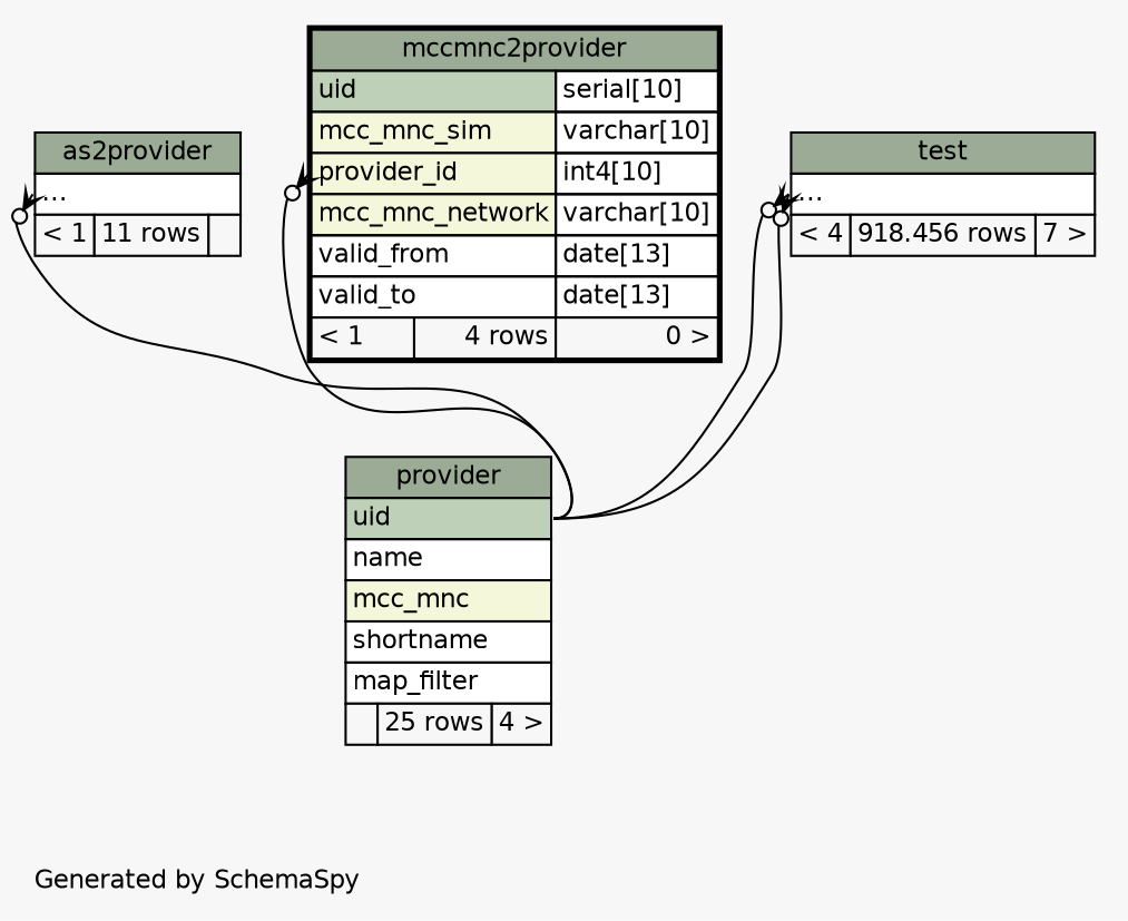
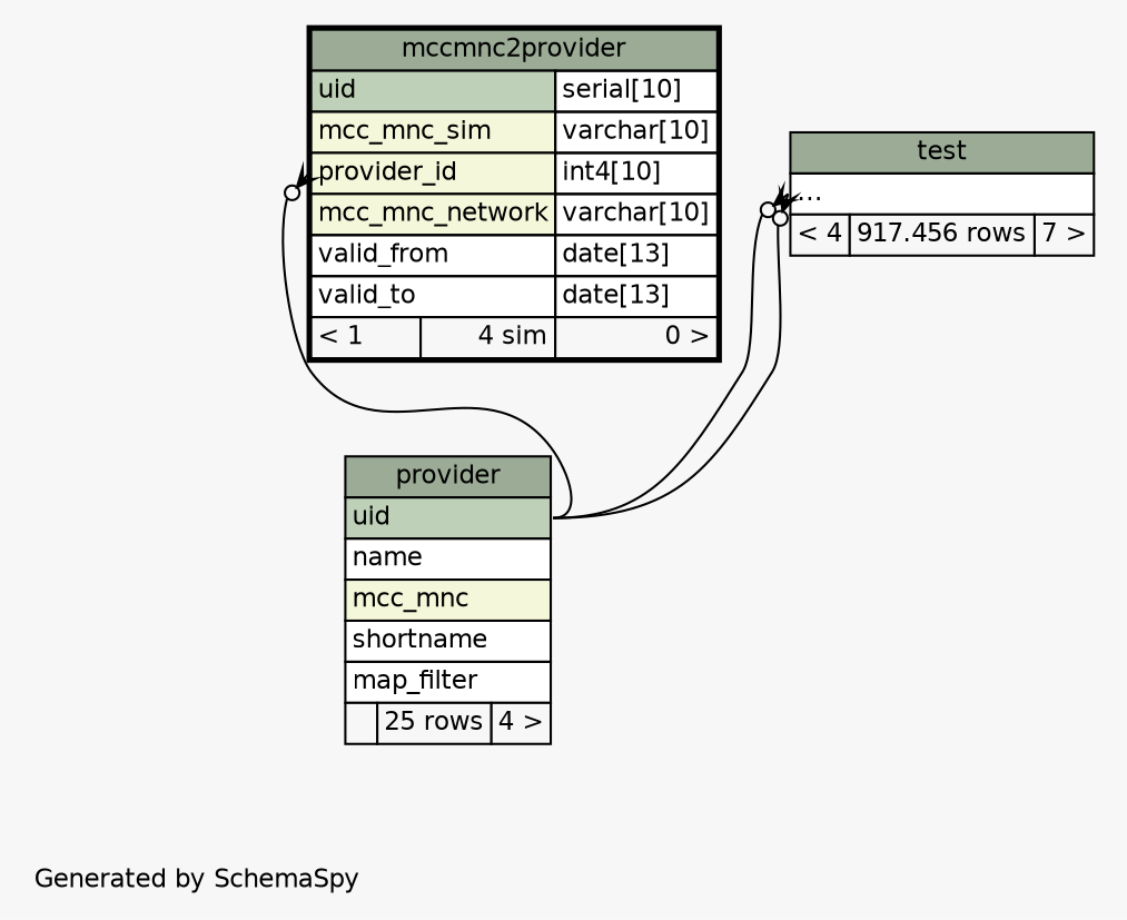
  digraph {
    bgcolor="#f7f7f7"
    fontname=Helvetica
    fontsize=11
    label="\nGenerated by SchemaSpy"
    labeljust=l
    nodesep=0.18
    rankdir=TB
    ranksep=0.46
    node [fontname=Helvetica fontsize=11 shape=plaintext]
    edge [arrowhead=none arrowsize=0.8 arrowtail=crowodot dir=back headport="uid:e" tailport="elipses:w"]
-   n1 [label=<     <TABLE BORDER="0" CELLBORDER="1" CELLSPACING="0" BGCOLOR="#ffffff">       <TR><TD COLSPAN="3" BGCOLOR="#9bab96" ALIGN="CENTER">as2provider</TD></TR>       <TR><TD PORT="elipses" COLSPAN="3" ALIGN="LEFT">...</TD></TR>       <TR><TD ALIGN="LEFT" BGCOLOR="#f7f7f7">&lt; 1</TD><TD ALIGN="RIGHT" BGCOLOR="#f7f7f7">11 rows</TD><TD ALIGN="RIGHT" BGCOLOR="#f7f7f7">  </TD></TR>     </TABLE>>]
    n2 [label=<     <TABLE BORDER="0" CELLBORDER="1" CELLSPACING="0" BGCOLOR="#ffffff">       <TR><TD COLSPAN="3" BGCOLOR="#9bab96" ALIGN="CENTER">provider</TD></TR>       <TR><TD PORT="uid" COLSPAN="3" BGCOLOR="#bed1b8" ALIGN="LEFT">uid</TD></TR>       <TR><TD PORT="name" COLSPAN="3" ALIGN="LEFT">name</TD></TR>       <TR><TD PORT="mcc_mnc" COLSPAN="3" BGCOLOR="#f4f7da" ALIGN="LEFT">mcc_mnc</TD></TR>       <TR><TD PORT="shortname" COLSPAN="3" ALIGN="LEFT">shortname</TD></TR>       <TR><TD PORT="map_filter" COLSPAN="3" ALIGN="LEFT">map_filter</TD></TR>       <TR><TD ALIGN="LEFT" BGCOLOR="#f7f7f7">  </TD><TD ALIGN="RIGHT" BGCOLOR="#f7f7f7">25 rows</TD><TD ALIGN="RIGHT" BGCOLOR="#f7f7f7">4 &gt;</TD></TR>     </TABLE>>]
-   n3 [label=<     <TABLE BORDER="2" CELLBORDER="1" CELLSPACING="0" BGCOLOR="#ffffff">       <TR><TD COLSPAN="3" BGCOLOR="#9bab96" ALIGN="CENTER">mccmnc2provider</TD></TR>       <TR><TD PORT="uid" COLSPAN="2" BGCOLOR="#bed1b8" ALIGN="LEFT">uid</TD><TD PORT="uid.type" ALIGN="LEFT">serial[10]</TD></TR>       <TR><TD PORT="mcc_mnc_sim" COLSPAN="2" BGCOLOR="#f4f7da" ALIGN="LEFT">mcc_mnc_sim</TD><TD PORT="mcc_mnc_sim.type" ALIGN="LEFT">varchar[10]</TD></TR>       <TR><TD PORT="provider_id" COLSPAN="2" BGCOLOR="#f4f7da" ALIGN="LEFT">provider_id</TD><TD PORT="provider_id.type" ALIGN="LEFT">int4[10]</TD></TR>       <TR><TD PORT="mcc_mnc_network" COLSPAN="2" BGCOLOR="#f4f7da" ALIGN="LEFT">mcc_mnc_network</TD><TD PORT="mcc_mnc_network.type" ALIGN="LEFT">varchar[10]</TD></TR>       <TR><TD PORT="valid_from" COLSPAN="2" ALIGN="LEFT">valid_from</TD><TD PORT="valid_from.type" ALIGN="LEFT">date[13]</TD></TR>       <TR><TD PORT="valid_to" COLSPAN="2" ALIGN="LEFT">valid_to</TD><TD PORT="valid_to.type" ALIGN="LEFT">date[13]</TD></TR>       <TR><TD ALIGN="LEFT" BGCOLOR="#f7f7f7">&lt; 1</TD><TD ALIGN="RIGHT" BGCOLOR="#f7f7f7">4 rows</TD><TD ALIGN="RIGHT" BGCOLOR="#f7f7f7">0 &gt;</TD></TR>     </TABLE>>]
-   n4 [label=<     <TABLE BORDER="0" CELLBORDER="1" CELLSPACING="0" BGCOLOR="#ffffff">       <TR><TD COLSPAN="3" BGCOLOR="#9bab96" ALIGN="CENTER">test</TD></TR>       <TR><TD PORT="elipses" COLSPAN="3" ALIGN="LEFT">...</TD></TR>       <TR><TD ALIGN="LEFT" BGCOLOR="#f7f7f7">&lt; 4</TD><TD ALIGN="RIGHT" BGCOLOR="#f7f7f7">918.456 rows</TD><TD ALIGN="RIGHT" BGCOLOR="#f7f7f7">7 &gt;</TD></TR>     </TABLE>>]
-   n1 -> n2
+   n3 [label=<     <TABLE BORDER="2" CELLBORDER="1" CELLSPACING="0" BGCOLOR="#ffffff">       <TR><TD COLSPAN="3" BGCOLOR="#9bab96" ALIGN="CENTER">mccmnc2provider</TD></TR>       <TR><TD PORT="uid" COLSPAN="2" BGCOLOR="#bed1b8" ALIGN="LEFT">uid</TD><TD PORT="uid.type" ALIGN="LEFT">serial[10]</TD></TR>       <TR><TD PORT="mcc_mnc_sim" COLSPAN="2" BGCOLOR="#f4f7da" ALIGN="LEFT">mcc_mnc_sim</TD><TD PORT="mcc_mnc_sim.type" ALIGN="LEFT">varchar[10]</TD></TR>       <TR><TD PORT="provider_id" COLSPAN="2" BGCOLOR="#f4f7da" ALIGN="LEFT">provider_id</TD><TD PORT="provider_id.type" ALIGN="LEFT">int4[10]</TD></TR>       <TR><TD PORT="mcc_mnc_network" COLSPAN="2" BGCOLOR="#f4f7da" ALIGN="LEFT">mcc_mnc_network</TD><TD PORT="mcc_mnc_network.type" ALIGN="LEFT">varchar[10]</TD></TR>       <TR><TD PORT="valid_from" COLSPAN="2" ALIGN="LEFT">valid_from</TD><TD PORT="valid_from.type" ALIGN="LEFT">date[13]</TD></TR>       <TR><TD PORT="valid_to" COLSPAN="2" ALIGN="LEFT">valid_to</TD><TD PORT="valid_to.type" ALIGN="LEFT">date[13]</TD></TR>       <TR><TD ALIGN="LEFT" BGCOLOR="#f7f7f7">&lt; 1</TD><TD ALIGN="RIGHT" BGCOLOR="#f7f7f7">4 sim</TD><TD ALIGN="RIGHT" BGCOLOR="#f7f7f7">0 &gt;</TD></TR>     </TABLE>>]
+   n4 [label=<     <TABLE BORDER="0" CELLBORDER="1" CELLSPACING="0" BGCOLOR="#ffffff">       <TR><TD COLSPAN="3" BGCOLOR="#9bab96" ALIGN="CENTER">test</TD></TR>       <TR><TD PORT="elipses" COLSPAN="3" ALIGN="LEFT">...</TD></TR>       <TR><TD ALIGN="LEFT" BGCOLOR="#f7f7f7">&lt; 4</TD><TD ALIGN="RIGHT" BGCOLOR="#f7f7f7">917.456 rows</TD><TD ALIGN="RIGHT" BGCOLOR="#f7f7f7">7 &gt;</TD></TR>     </TABLE>>]
    n3 -> n2 [tailport="provider_id:w"]
    n4 -> n2
    n4 -> n2
  }
